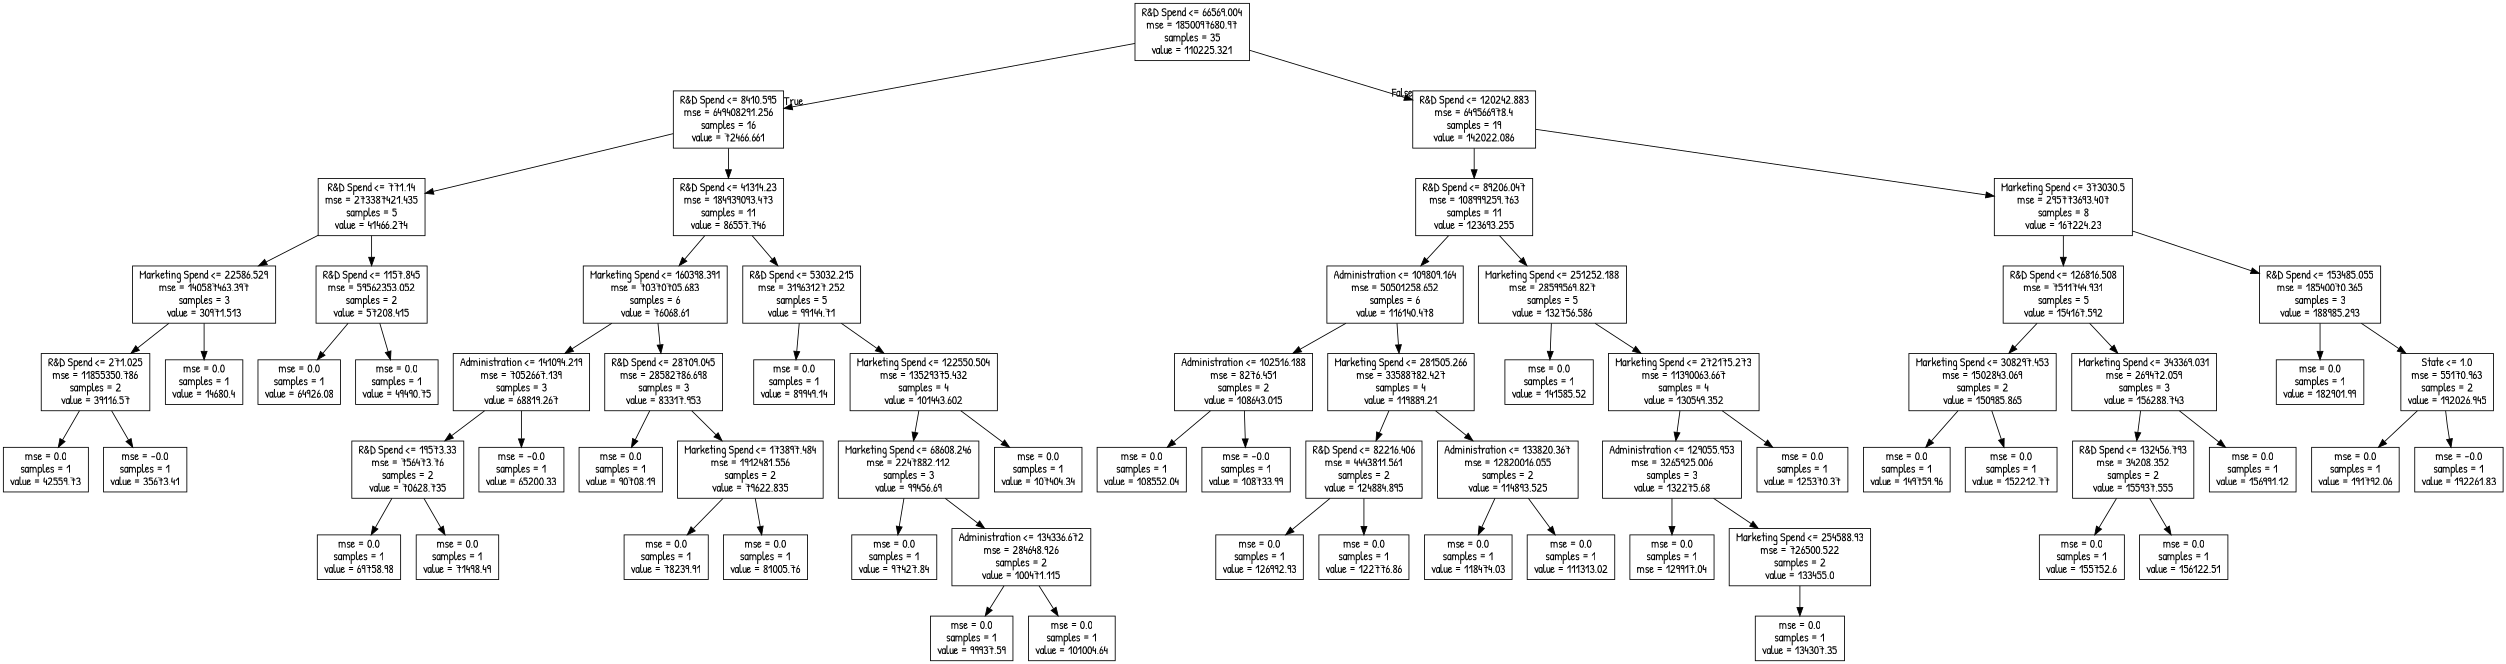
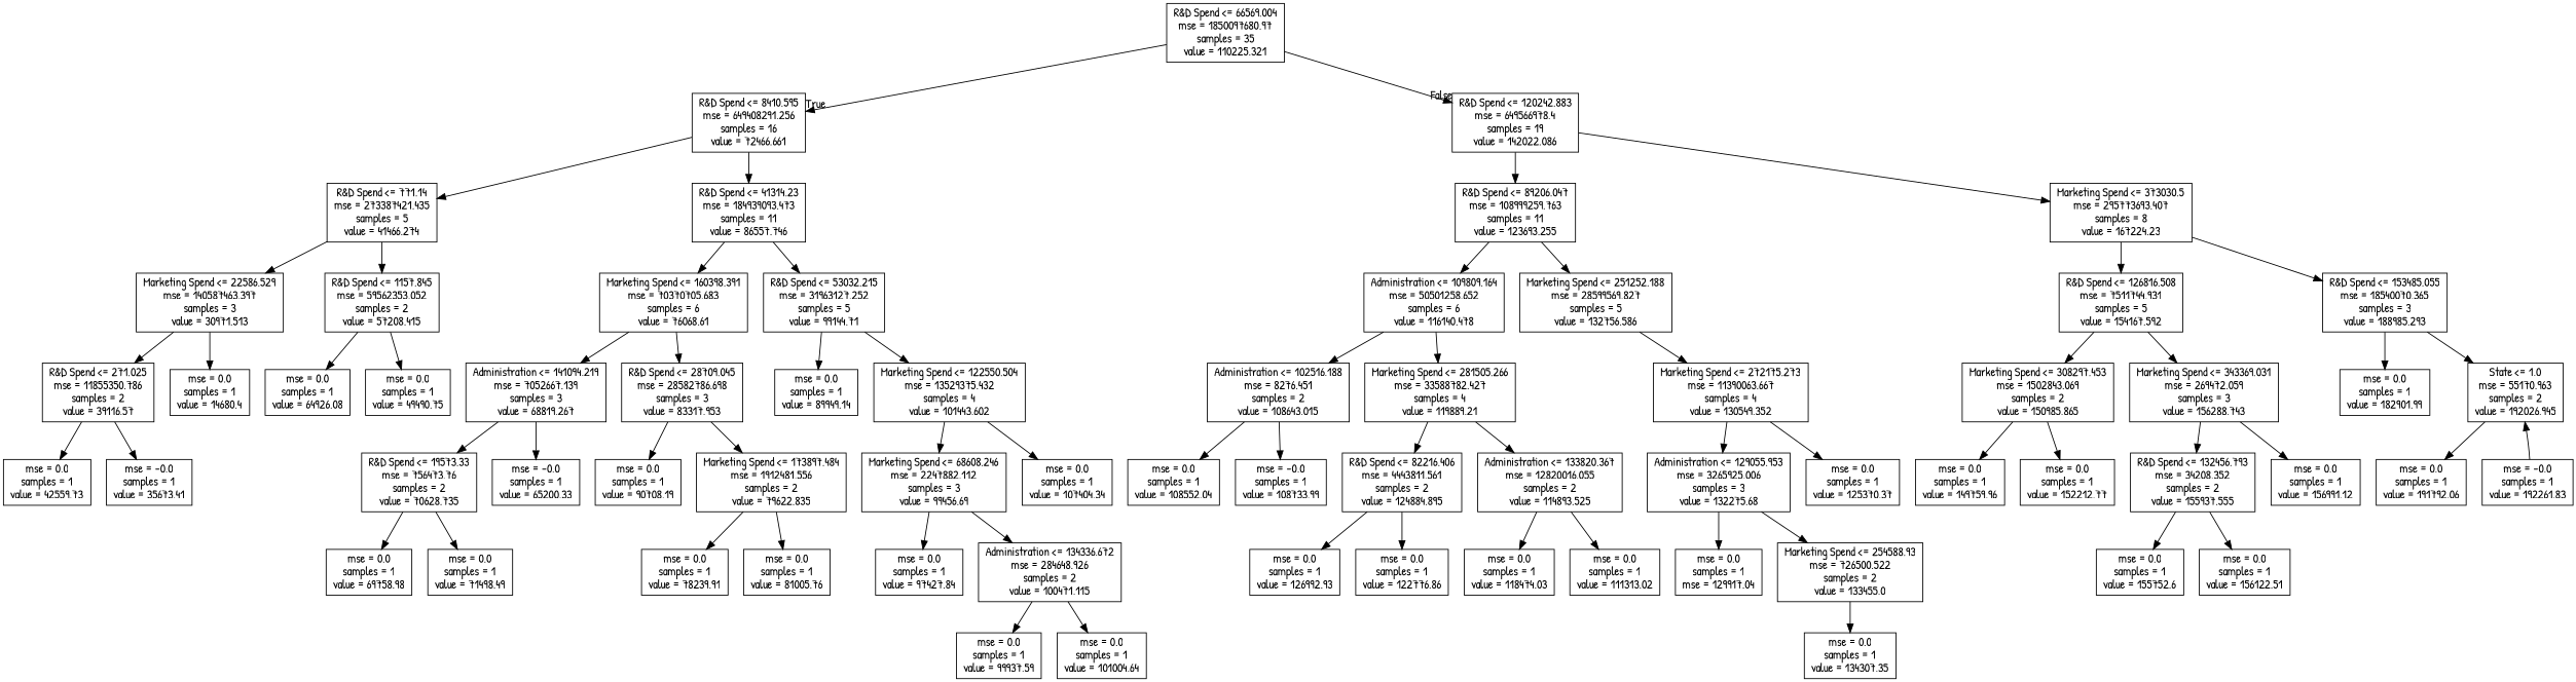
  digraph {
    fontname="Patrick Hand"
    node [fontname="Patrick Hand" shape=box]
    edge [fontname="Patrick Hand"]
    n1 [label="R&D Spend <= 66569.004\nmse = 1850097680.97\nsamples = 35\nvalue = 110225.321"]
    n2 [label="R&D Spend <= 8410.595\nmse = 649408291.256\nsamples = 16\nvalue = 72466.661"]
    n3 [label="R&D Spend <= 120242.883\nmse = 649566978.4\nsamples = 19\nvalue = 142022.086"]
    n4 [label="R&D Spend <= 771.14\nmse = 273387421.435\nsamples = 5\nvalue = 41466.274"]
    n5 [label="R&D Spend <= 41314.23\nmse = 184939093.473\nsamples = 11\nvalue = 86557.746"]
    n6 [label="R&D Spend <= 89206.047\nmse = 108999259.763\nsamples = 11\nvalue = 123693.255"]
    n7 [label="Marketing Spend <= 373030.5\nmse = 295773693.407\nsamples = 8\nvalue = 167224.23"]
    n8 [label="Marketing Spend <= 22586.529\nmse = 140587463.397\nsamples = 3\nvalue = 30971.513"]
    n9 [label="R&D Spend <= 1157.845\nmse = 59562353.052\nsamples = 2\nvalue = 57208.415"]
    n10 [label="Marketing Spend <= 160398.391\nmse = 70370705.683\nsamples = 6\nvalue = 76068.61"]
    n11 [label="R&D Spend <= 53032.215\nmse = 31963127.252\nsamples = 5\nvalue = 99144.71"]
    n12 [label="R&D Spend <= 271.025\nmse = 11855350.786\nsamples = 2\nvalue = 39116.57"]
    n13 [label="mse = 0.0\nsamples = 1\nvalue = 14680.4"]
    n14 [label="mse = 0.0\nsamples = 1\nvalue = 64926.08"]
    n15 [label="mse = 0.0\nsamples = 1\nvalue = 49490.75"]
    n16 [label="mse = 0.0\nsamples = 1\nvalue = 42559.73"]
    n17 [label="mse = -0.0\nsamples = 1\nvalue = 35673.41"]
    n18 [label="Administration <= 141094.219\nmse = 7052667.139\nsamples = 3\nvalue = 68819.267"]
    n19 [label="R&D Spend <= 28709.045\nmse = 28582786.698\nsamples = 3\nvalue = 83317.953"]
    n20 [label="mse = 0.0\nsamples = 1\nvalue = 89949.14"]
    n21 [label="Marketing Spend <= 122550.504\nmse = 13529375.432\nsamples = 4\nvalue = 101443.602"]
    n22 [label="R&D Spend <= 19573.33\nmse = 756473.76\nsamples = 2\nvalue = 70628.735"]
    n23 [label="mse = -0.0\nsamples = 1\nvalue = 65200.33"]
    n24 [label="mse = 0.0\nsamples = 1\nvalue = 90708.19"]
    n25 [label="Marketing Spend <= 173897.484\nmse = 1912481.556\nsamples = 2\nvalue = 79622.835"]
    n26 [label="mse = 0.0\nsamples = 1\nvalue = 69758.98"]
    n27 [label="mse = 0.0\nsamples = 1\nvalue = 71498.49"]
    n28 [label="mse = 0.0\nsamples = 1\nvalue = 78239.91"]
    n29 [label="mse = 0.0\nsamples = 1\nvalue = 81005.76"]
    n30 [label="Marketing Spend <= 68608.246\nmse = 2247882.112\nsamples = 3\nvalue = 99456.69"]
    n31 [label="mse = 0.0\nsamples = 1\nvalue = 107404.34"]
    n32 [label="mse = 0.0\nsamples = 1\nvalue = 97427.84"]
    n33 [label="Administration <= 134336.672\nmse = 284648.926\nsamples = 2\nvalue = 100471.115"]
    n34 [label="mse = 0.0\nsamples = 1\nvalue = 99937.59"]
    n35 [label="mse = 0.0\nsamples = 1\nvalue = 101004.64"]
    n36 [label="Administration <= 109809.164\nmse = 50501258.652\nsamples = 6\nvalue = 116140.478"]
    n37 [label="Marketing Spend <= 251252.188\nmse = 28599569.827\nsamples = 5\nvalue = 132756.586"]
    n38 [label="R&D Spend <= 126816.508\nmse = 7511744.931\nsamples = 5\nvalue = 154167.592"]
    n39 [label="R&D Spend <= 153485.055\nmse = 18540070.365\nsamples = 3\nvalue = 188985.293"]
    n40 [label="Administration <= 102516.188\nmse = 8276.451\nsamples = 2\nvalue = 108643.015"]
    n41 [label="Marketing Spend <= 281505.266\nmse = 33588782.427\nsamples = 4\nvalue = 119889.21"]
-   n42 [label="mse = 0.0\nsamples = 1\nvalue = 141585.52"]
    n43 [label="Marketing Spend <= 272175.273\nmse = 11390063.667\nsamples = 4\nvalue = 130549.352"]
    n44 [label="mse = 0.0\nsamples = 1\nvalue = 108552.04"]
    n45 [label="mse = -0.0\nsamples = 1\nvalue = 108733.99"]
    n46 [label="R&D Spend <= 82216.406\nmse = 4443811.561\nsamples = 2\nvalue = 124884.895"]
    n47 [label="Administration <= 133820.367\nmse = 12820016.055\nsamples = 2\nvalue = 114893.525"]
    n48 [label="mse = 0.0\nsamples = 1\nvalue = 126992.93"]
    n49 [label="mse = 0.0\nsamples = 1\nvalue = 122776.86"]
    n50 [label="mse = 0.0\nsamples = 1\nvalue = 118474.03"]
    n51 [label="mse = 0.0\nsamples = 1\nvalue = 111313.02"]
    n52 [label="Administration <= 129055.953\nmse = 3265925.006\nsamples = 3\nvalue = 132275.68"]
    n53 [label="mse = 0.0\nsamples = 1\nvalue = 125370.37"]
    n54 [label="mse = 0.0\nsamples = 1\nmse = 129917.04"]
    n55 [label="Marketing Spend <= 254588.93\nmse = 726500.522\nsamples = 2\nvalue = 133455.0"]
    n56 [label="mse = 0.0\nsamples = 1\nvalue = 134307.35"]
    n57 [label="Marketing Spend <= 308297.453\nmse = 1502843.069\nsamples = 2\nvalue = 150985.865"]
    n58 [label="Marketing Spend <= 343369.031\nmse = 269472.059\nsamples = 3\nvalue = 156288.743"]
    n59 [label="mse = 0.0\nsamples = 1\nvalue = 182901.99"]
    n60 [label="State <= 1.0\nmse = 55170.963\nsamples = 2\nvalue = 192026.945"]
    n61 [label="mse = 0.0\nsamples = 1\nvalue = 149759.96"]
    n62 [label="mse = 0.0\nsamples = 1\nvalue = 152212.77"]
    n63 [label="R&D Spend <= 132456.793\nmse = 34208.352\nsamples = 2\nvalue = 155937.555"]
    n64 [label="mse = 0.0\nsamples = 1\nvalue = 156991.12"]
    n65 [label="mse = 0.0\nsamples = 1\nvalue = 155752.6"]
    n66 [label="mse = 0.0\nsamples = 1\nvalue = 156122.51"]
    n67 [label="mse = 0.0\nsamples = 1\nvalue = 191792.06"]
    n68 [label="mse = -0.0\nsamples = 1\nvalue = 192261.83"]
    n1 -> n2 [headlabel=True labelangle=45 labeldistance=2.5]
    n1 -> n3 [headlabel=False labelangle=-45 labeldistance=2.5]
    n2 -> n4
    n2 -> n5
    n3 -> n6
    n3 -> n7
    n4 -> n8
    n4 -> n9
    n5 -> n10
    n5 -> n11
    n6 -> n36
    n6 -> n37
    n7 -> n38
    n7 -> n39
    n8 -> n12
    n8 -> n13
    n9 -> n14
    n9 -> n15
    n10 -> n18
    n10 -> n19
    n11 -> n20
    n11 -> n21
    n12 -> n16
    n12 -> n17
    n18 -> n22
    n18 -> n23
    n19 -> n24
    n19 -> n25
    n21 -> n30
    n21 -> n31
    n22 -> n26
    n22 -> n27
    n25 -> n28
    n25 -> n29
    n30 -> n32
    n30 -> n33
    n33 -> n34
    n33 -> n35
    n36 -> n40
    n36 -> n41
-   n37 -> n42
    n37 -> n43
    n38 -> n57
    n38 -> n58
    n39 -> n59
    n39 -> n60
    n40 -> n44
    n40 -> n45
    n41 -> n46
    n41 -> n47
    n43 -> n52
    n43 -> n53
    n46 -> n48
    n46 -> n49
    n47 -> n50
    n47 -> n51
    n52 -> n54
    n52 -> n55
    n55 -> n56
    n57 -> n61
    n57 -> n62
    n58 -> n63
    n58 -> n64
    n60 -> n67
-   n60 -> n68
+   n68 -> n60
    n63 -> n65
    n63 -> n66
  }
